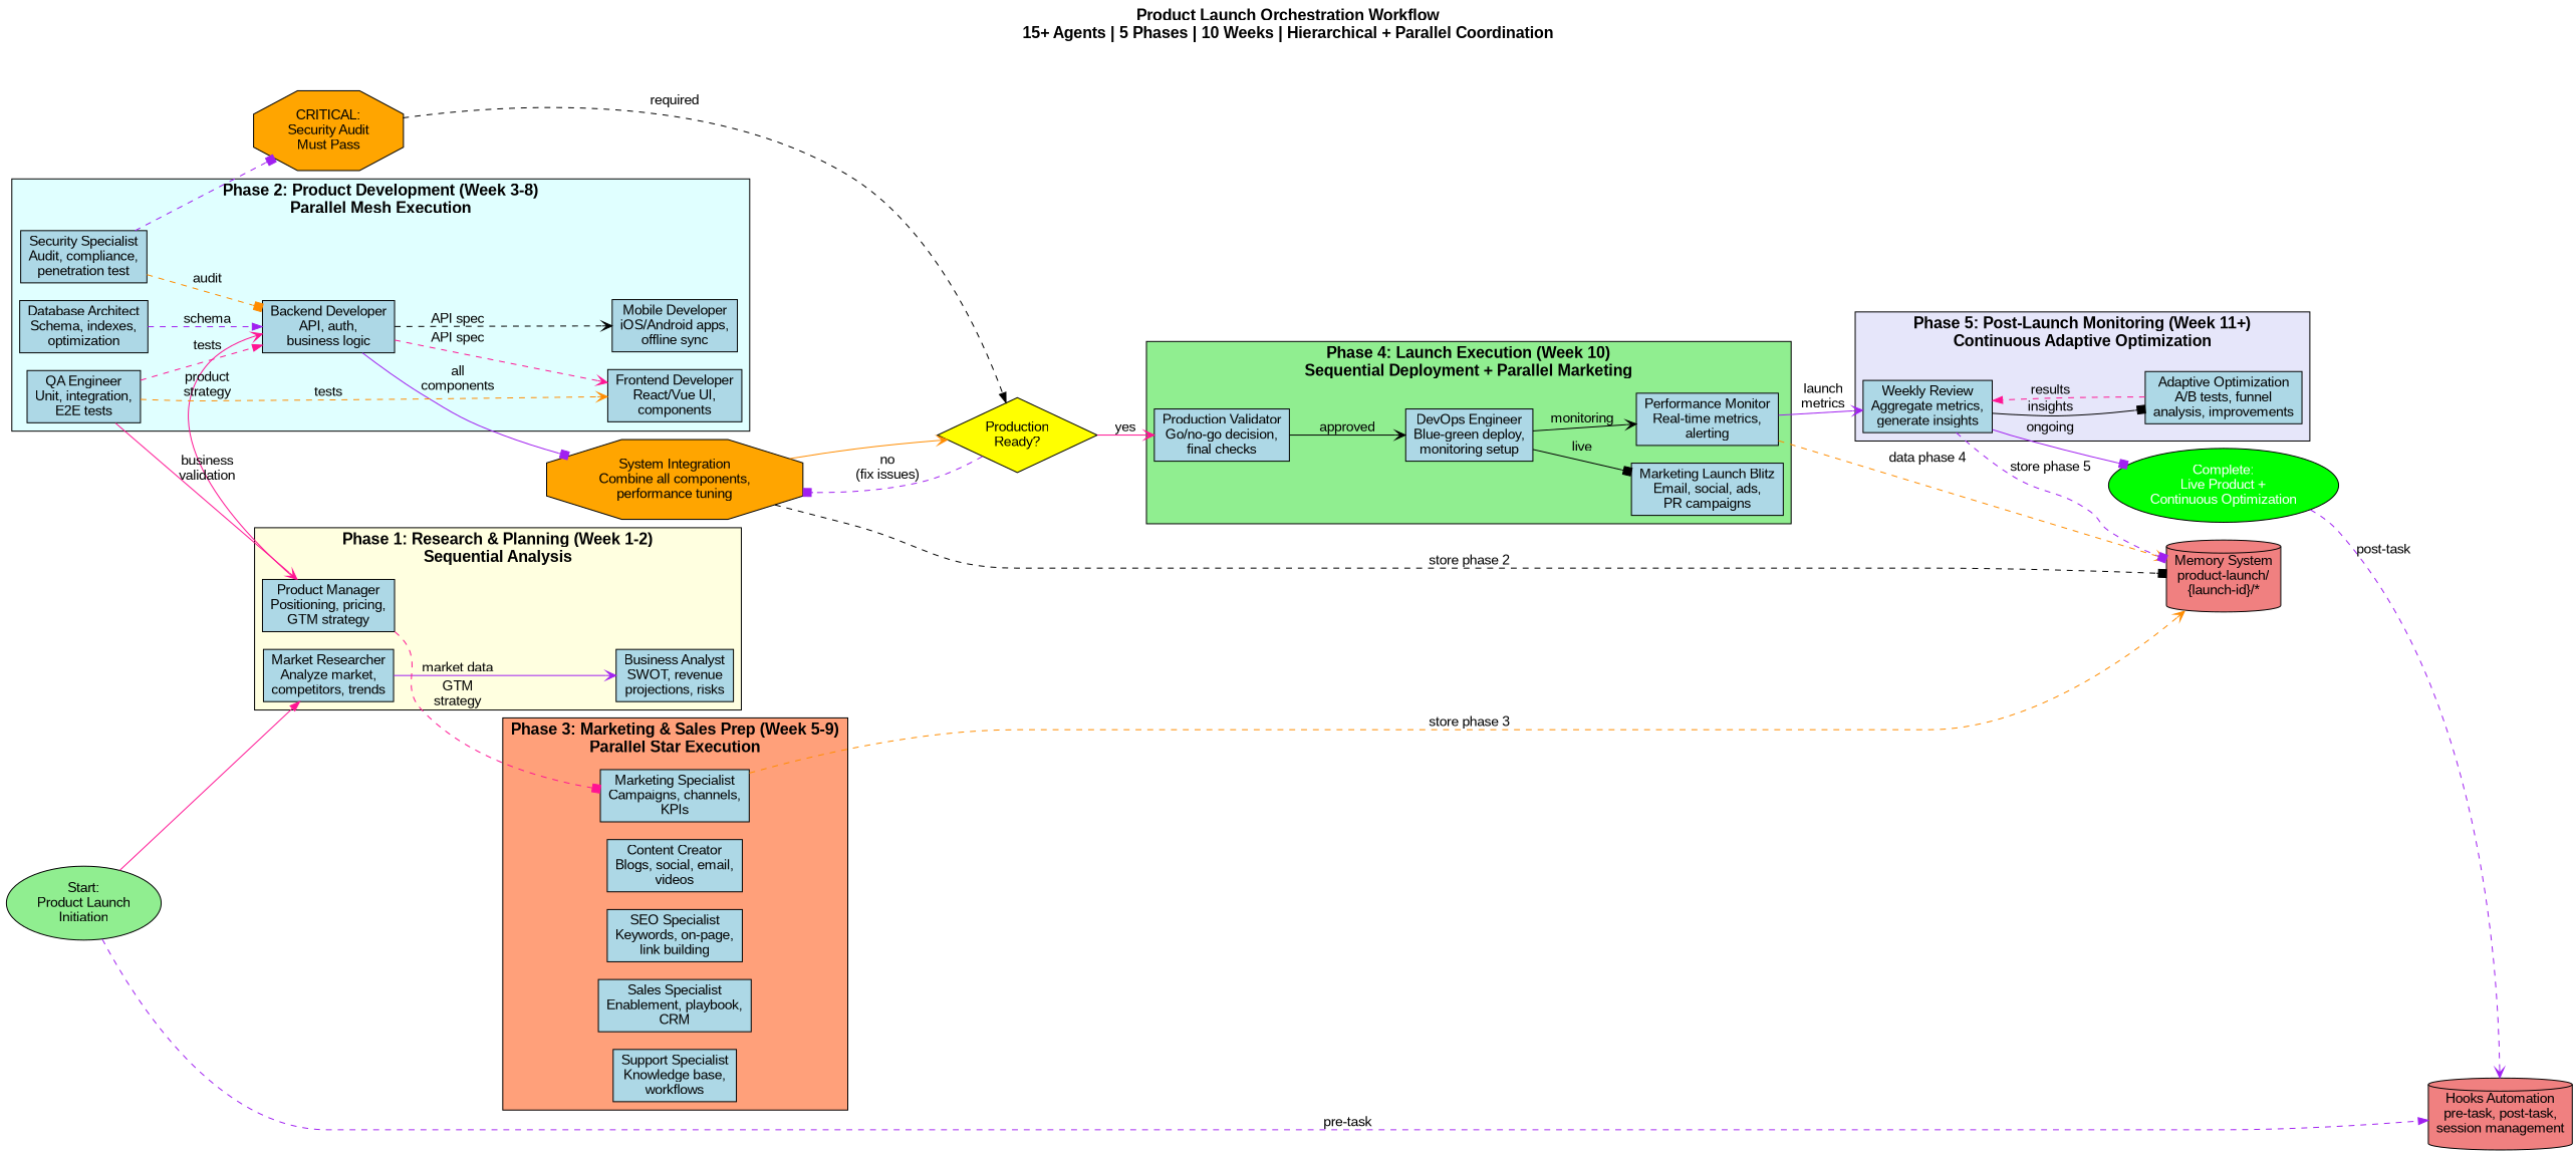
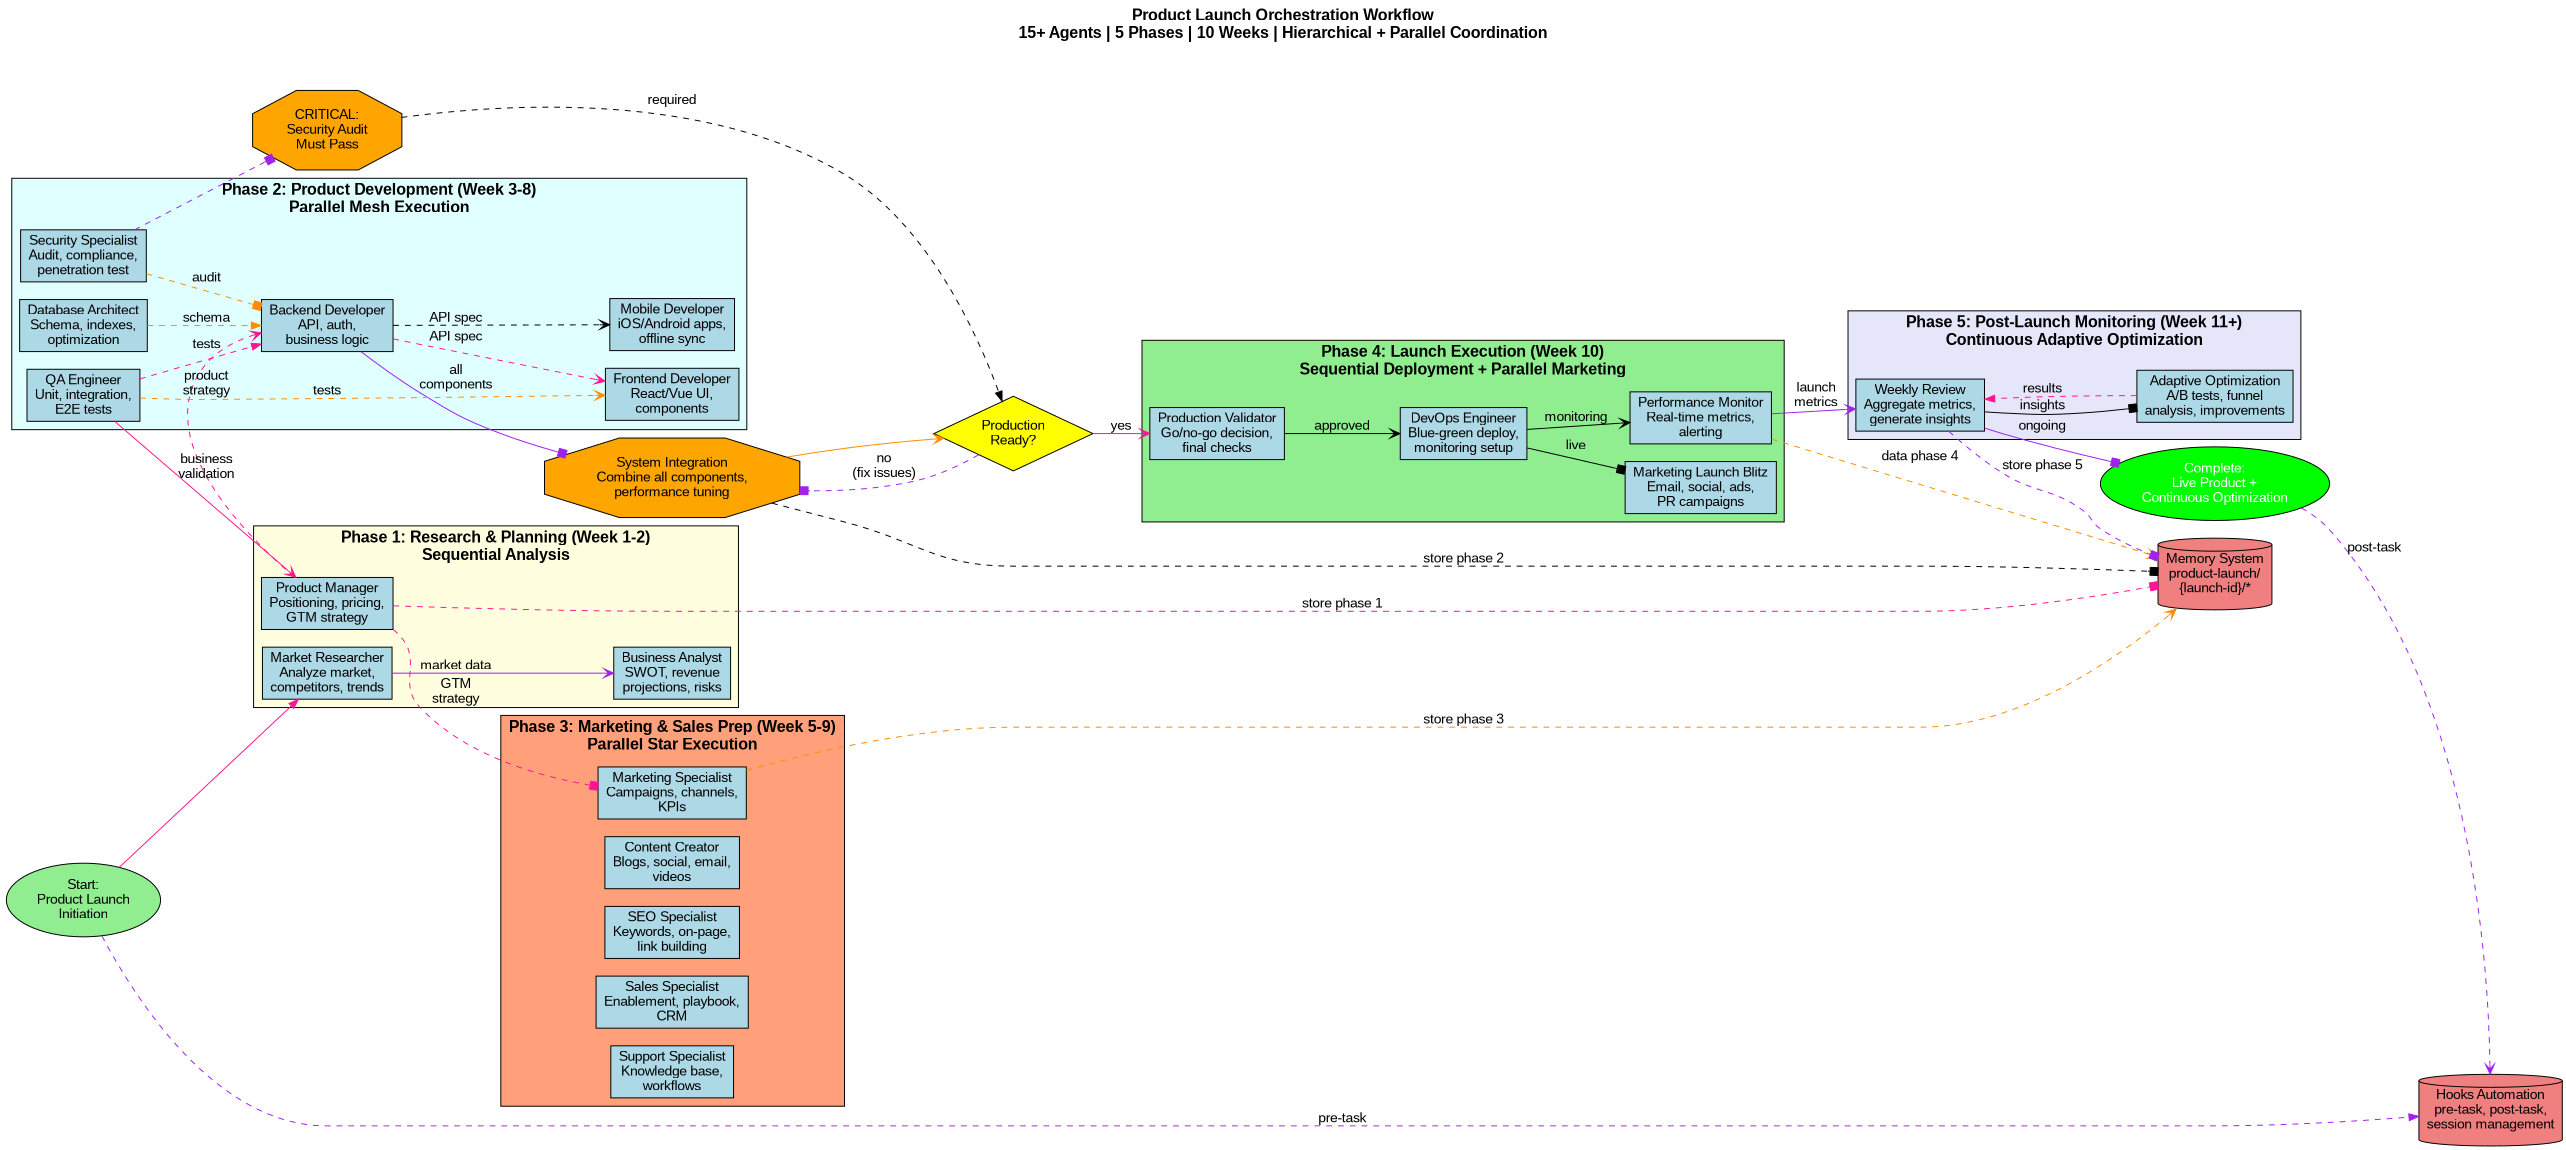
  digraph {
    compound=true
    fontname="Arial Bold"
    fontsize=16
    label="Product Launch Orchestration Workflow\n15+ Agents | 5 Phases | 10 Weeks | Hierarchical + Parallel Coordination"
    labelloc=t
    rankdir=LR
    node [fillcolor=lightblue fontname=Arial shape=box style=filled]
    edge [arrowhead=vee color=purple fontname=Arial style=dashed]
    n1 [label="Market Researcher\nAnalyze market,\ncompetitors, trends"]
    n2 [label="Business Analyst\nSWOT, revenue\nprojections, risks"]
    n3 [label="Product Manager\nPositioning, pricing,\nGTM strategy"]
    n4 [label="Backend Developer\nAPI, auth,\nbusiness logic"]
    n5 [label="Frontend Developer\nReact/Vue UI,\ncomponents"]
    n6 [label="Mobile Developer\niOS/Android apps,\noffline sync"]
    n7 [label="Database Architect\nSchema, indexes,\noptimization"]
    n8 [label="Security Specialist\nAudit, compliance,\npenetration test"]
    n9 [label="QA Engineer\nUnit, integration,\nE2E tests"]
    n10 [label="Marketing Specialist\nCampaigns, channels,\nKPIs"]
    n11 [label="Content Creator\nBlogs, social, email,\nvideos"]
    n12 [label="SEO Specialist\nKeywords, on-page,\nlink building"]
    n13 [label="Sales Specialist\nEnablement, playbook,\nCRM"]
    n14 [label="Support Specialist\nKnowledge base,\nworkflows"]
    n15 [label="Production Validator\nGo/no-go decision,\nfinal checks"]
    n16 [label="DevOps Engineer\nBlue-green deploy,\nmonitoring setup"]
    n17 [label="Marketing Launch Blitz\nEmail, social, ads,\nPR campaigns"]
    n18 [label="Performance Monitor\nReal-time metrics,\nalerting"]
    n19 [label="Weekly Review\nAggregate metrics,\ngenerate insights"]
    n20 [label="Adaptive Optimization\nA/B tests, funnel\nanalysis, improvements"]
    n21 [fillcolor=lightcoral label="Memory System\nproduct-launch/\n{launch-id}/*" shape=cylinder]
    n22 [fillcolor=orange label="System Integration\nCombine all components,\nperformance tuning" shape=octagon]
    n23 [fillcolor=orange label="CRITICAL:\nSecurity Audit\nMust Pass" shape=octagon]
    n24 [fillcolor=green fontcolor=white label="Complete:\nLive Product +\nContinuous Optimization" shape=ellipse]
    n25 [fillcolor=lightgreen label="Start:\nProduct Launch\nInitiation" shape=ellipse]
    n26 [fillcolor=lightcoral label="Hooks Automation\npre-task, post-task,\nsession management" shape=cylinder]
    n27 [fillcolor=yellow label="Production\nReady?" shape=diamond]
    subgraph cluster_1 {
      fillcolor=lightyellow
      label="Phase 1: Research & Planning (Week 1-2)\nSequential Analysis"
      style=filled
      n1
      n2
      n3
    }
    subgraph cluster_2 {
      fillcolor=lightcyan
      label="Phase 2: Product Development (Week 3-8)\nParallel Mesh Execution"
      style=filled
      n4
      n5
      n6
      n7
      n8
      n9
    }
    subgraph cluster_3 {
      fillcolor=lightsalmon
      label="Phase 3: Marketing & Sales Prep (Week 5-9)\nParallel Star Execution"
      style=filled
      n10
      n11
      n12
      n13
      n14
    }
    subgraph cluster_4 {
      fillcolor=lightgreen
      label="Phase 4: Launch Execution (Week 10)\nSequential Deployment + Parallel Marketing"
      style=filled
      n15
      n16
      n17
      n18
    }
    subgraph cluster_5 {
      fillcolor=lavender
      label="Phase 5: Post-Launch Monitoring (Week 11+)\nContinuous Adaptive Optimization"
      style=filled
      n19
      n20
    }
    n1 -> n2 [label="market data" style=""]
-   n3 -> n4 [color=deeppink label="product\nstrategy" style=""]
+   n3 -> n4 [color=deeppink label="product\nstrategy"]
    n3 -> n10 [arrowhead=box color=deeppink label="GTM\nstrategy"]
+   n3 -> n21 [arrowhead=box color=deeppink label="store phase 1"]
    n4 -> n5 [color=deeppink label="API spec"]
    n4 -> n6 [color=black label="API spec"]
    n4 -> n22 [arrowhead=box label="all\ncomponents" style=""]
-   n7 -> n4 [arrowhead=normal label=schema]
+   n7 -> n4 [arrowhead=normal color=darkorange label=schema]
    n8 -> n4 [arrowhead=box color=darkorange label=audit]
    n8 -> n23 [arrowhead=box]
    n9 -> n3 [color=deeppink label="business\nvalidation" style=""]
    n9 -> n4 [arrowhead=normal color=deeppink label=tests]
    n9 -> n5 [color=darkorange label=tests]
    n10 -> n21 [color=darkorange label="store phase 3"]
    n15 -> n16 [color=black label=approved style=""]
    n16 -> n17 [arrowhead=box color=black label=live style=""]
    n16 -> n18 [color=black label=monitoring style=""]
    n18 -> n19 [label="launch\nmetrics" style=""]
    n18 -> n21 [color=darkorange label="data phase 4"]
    n19 -> n20 [arrowhead=box color=black label=insights style=""]
    n19 -> n21 [arrowhead=box label="store phase 5"]
    n19 -> n24 [arrowhead=box label=ongoing style=""]
    n20 -> n19 [arrowhead=normal color=deeppink label=results]
    n22 -> n21 [arrowhead=box color=black label="store phase 2"]
    n22 -> n27 [color=darkorange style=""]
    n23 -> n27 [arrowhead=normal color=black label=required]
    n24 -> n26 [label="post-task"]
    n25 -> n1 [arrowhead=normal color=deeppink style=""]
    n25 -> n26 [arrowhead=normal label="pre-task"]
    n27 -> n15 [color=deeppink label=yes style=""]
    n27 -> n22 [arrowhead=box label="no\n(fix issues)"]
  }
